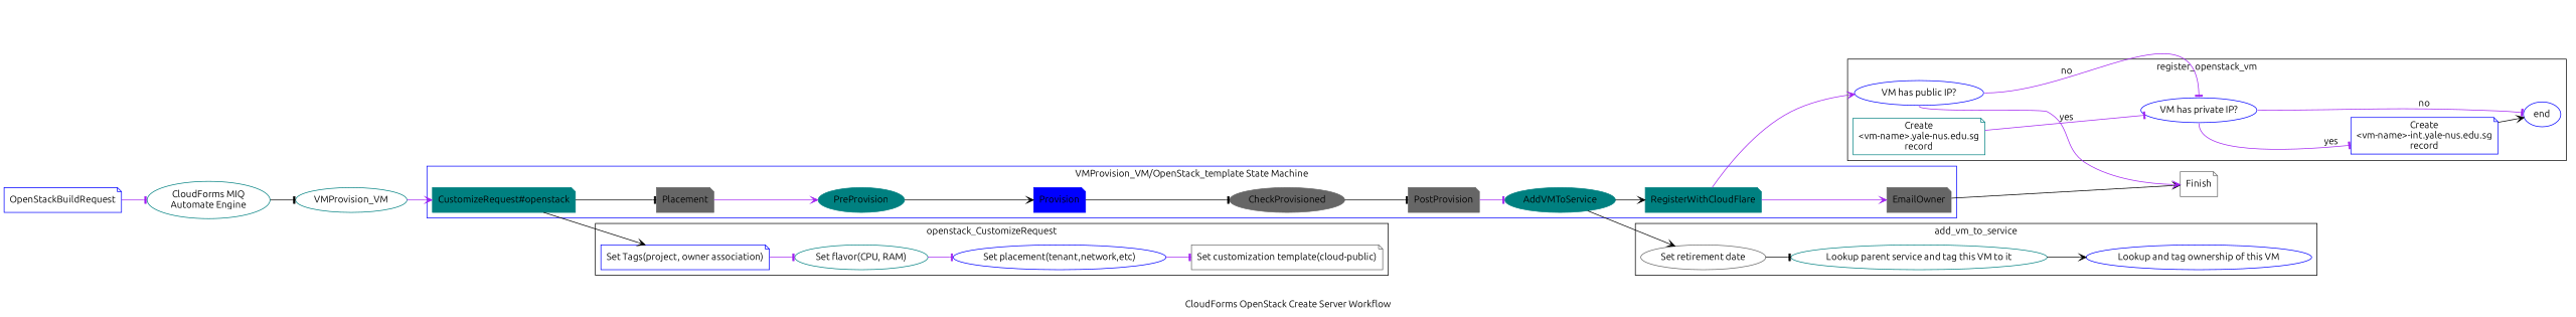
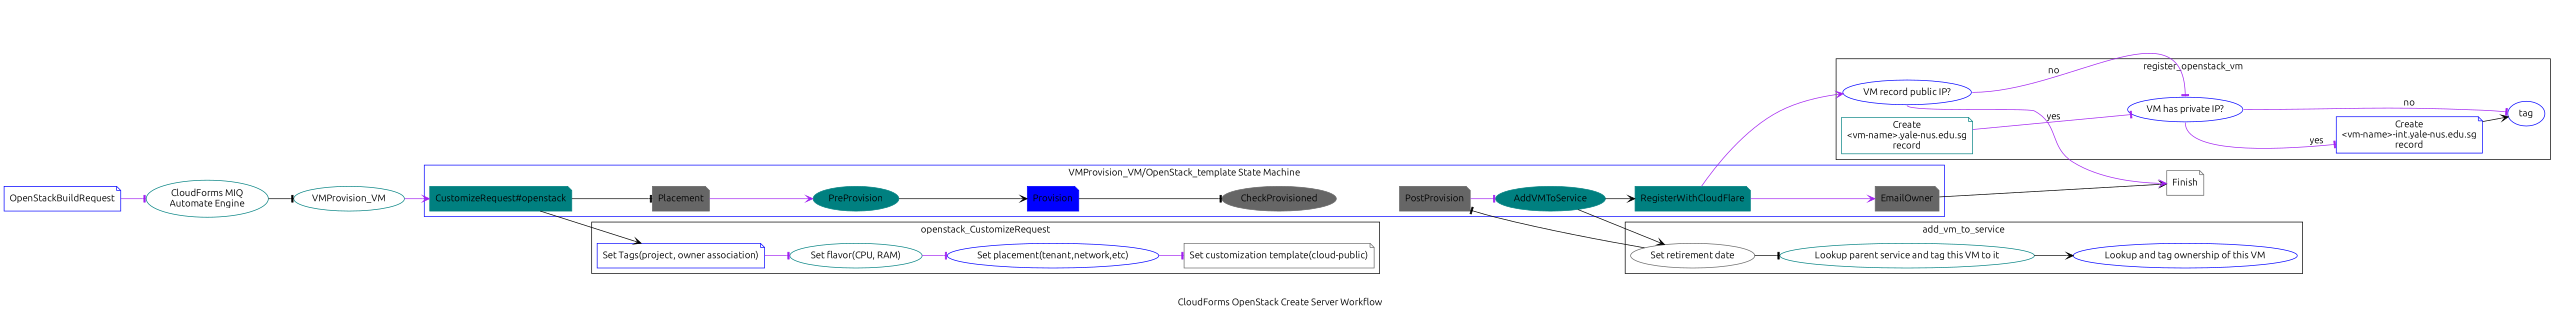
  digraph {
    compound=true
    fontname=Ubuntu
    label="CloudForms OpenStack Create Server Workflow"
    rankdir=LR
    node [color=teal fontname=Ubuntu shape=ellipse]
    edge [arrowhead=tee color=purple fontname=Ubuntu]
    "CustomizeRequest#openstack" [shape=note style=filled]
    Placement [color=gray40 shape=note style=filled]
    PreProvision [style=filled]
    Provision [color=blue shape=note style=filled]
    CheckProvisioned [color=gray40 style=filled]
    PostProvision [color=gray40 shape=note style=filled]
    AddVMToService [style=filled]
    RegisterWithCloudFlare [shape=note style=filled]
    EmailOwner [color=gray40 shape=note style=filled]
    "Set Tags(project, owner association)" [color=blue shape=note]
    "Set flavor(CPU, RAM)"
    "Set placement(tenant,network,etc)" [color=blue]
    n13 [color=gray40 label="Set customization template(cloud-public)" shape=note]
    "Set retirement date" [color=gray40]
    "Lookup parent service and tag this VM to it"
    "Lookup and tag ownership of this VM" [color=blue]
-   "VM has public IP?" [color=blue]
+   "VM has public IP?" [color=blue label="VM record public IP?"]
    "Create\n<vm-name>.yale-nus.edu.sg\nrecord" [shape=note]
    "VM has private IP?" [color=blue]
    "Create\n<vm-name>-int.yale-nus.edu.sg\nrecord" [color=blue shape=note]
-   end [color=blue]
+   end [color=blue label=tag]
    Finish [color=gray40 shape=note]
    "CloudForms MIQ\nAutomate Engine"
    VMProvision_VM
    OpenStackBuildRequest [color=blue shape=note]
    subgraph cluster_1 {
      color=blue
      label="VMProvision_VM/OpenStack_template State Machine"
      "CustomizeRequest#openstack"
      Placement
      PreProvision
      Provision
      CheckProvisioned
      PostProvision
      AddVMToService
      RegisterWithCloudFlare
      EmailOwner
    }
    subgraph cluster_2 {
      label=openstack_CustomizeRequest
      "Set Tags(project, owner association)"
      "Set flavor(CPU, RAM)"
      "Set placement(tenant,network,etc)"
      n13
    }
    subgraph cluster_3 {
      label=add_vm_to_service
      "Set retirement date"
      "Lookup parent service and tag this VM to it"
      "Lookup and tag ownership of this VM"
    }
    subgraph cluster_4 {
      label=register_openstack_vm
      "VM has public IP?"
      "Create\n<vm-name>.yale-nus.edu.sg\nrecord"
      "VM has private IP?"
      "Create\n<vm-name>-int.yale-nus.edu.sg\nrecord"
      end
    }
    "CustomizeRequest#openstack" -> Placement [color=black]
    "CustomizeRequest#openstack" -> "Set Tags(project, owner association)" [arrowhead=vee color=black]
    Placement -> PreProvision [arrowhead=vee]
    PreProvision -> Provision [arrowhead=vee color=black]
    Provision -> CheckProvisioned [color=black]
-   CheckProvisioned -> PostProvision [color=black]
+   "Set retirement date" -> PostProvision [color=black]
    PostProvision -> AddVMToService
    AddVMToService -> RegisterWithCloudFlare [arrowhead=vee color=black]
    AddVMToService -> "Set retirement date" [arrowhead=vee color=black]
    RegisterWithCloudFlare -> EmailOwner [arrowhead=vee]
    RegisterWithCloudFlare -> "VM has public IP?" [arrowhead=vee]
    EmailOwner -> Finish [arrowhead=vee color=black]
    "Set Tags(project, owner association)" -> "Set flavor(CPU, RAM)"
    "Set flavor(CPU, RAM)" -> "Set placement(tenant,network,etc)"
    "Set placement(tenant,network,etc)" -> n13
    "Set retirement date" -> "Lookup parent service and tag this VM to it" [color=black]
    "Lookup parent service and tag this VM to it" -> "Lookup and tag ownership of this VM" [arrowhead=vee color=black]
    "VM has public IP?" -> "VM has private IP?" [headport=n label=no tailport=e]
    "VM has public IP?" -> Finish [arrowhead=vee label=yes tailport=s]
    "Create\n<vm-name>.yale-nus.edu.sg\nrecord" -> "VM has private IP?"
    "VM has private IP?" -> "Create\n<vm-name>-int.yale-nus.edu.sg\nrecord" [label=yes tailport=s]
    "VM has private IP?" -> end [label=no tailport=e]
    "Create\n<vm-name>-int.yale-nus.edu.sg\nrecord" -> end [arrowhead=vee color=black]
    "CloudForms MIQ\nAutomate Engine" -> VMProvision_VM [color=black]
    VMProvision_VM -> "CustomizeRequest#openstack" [arrowhead=vee]
    OpenStackBuildRequest -> "CloudForms MIQ\nAutomate Engine"
  }
